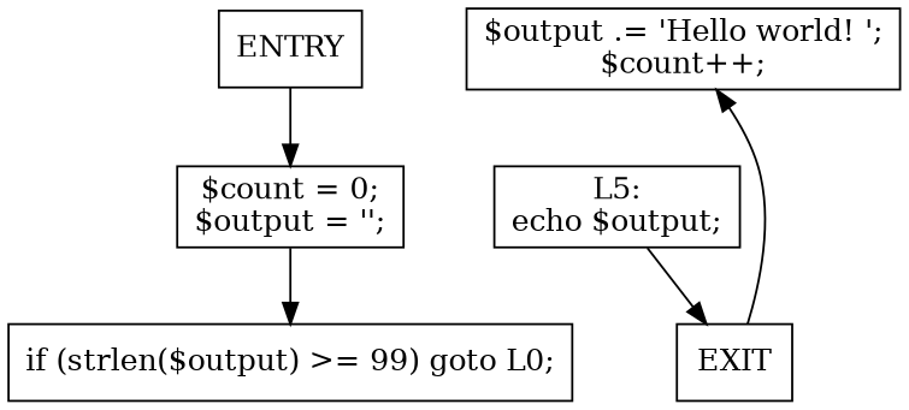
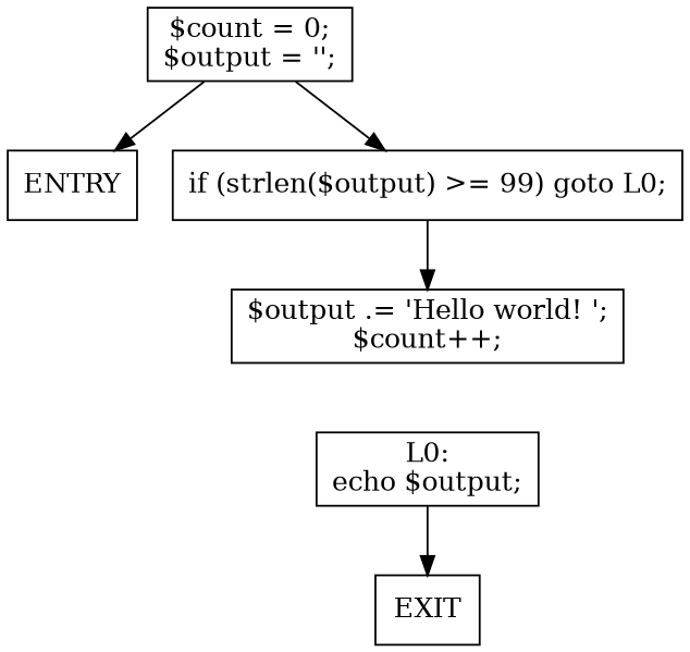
  digraph {
    node [shape=box]
    n1 [label=ENTRY]
    n2 [label="$count = 0;\n$output = '';"]
    n3 [label="if (strlen($output) >= 99) goto L0;"]
    n4 [label="$output .= 'Hello world! ';\n$count++;"]
-   n5 [label="L5:\necho $output;"]
+   n5 [label="L0:\necho $output;"]
    n6 [label=EXIT]
-   n1 -> n2
+   n2 -> n1
    n2 -> n3
-   n6 -> n4
+   n3 -> n4
    n4 -> n5 [style=invis]
    n5 -> n6
  }
